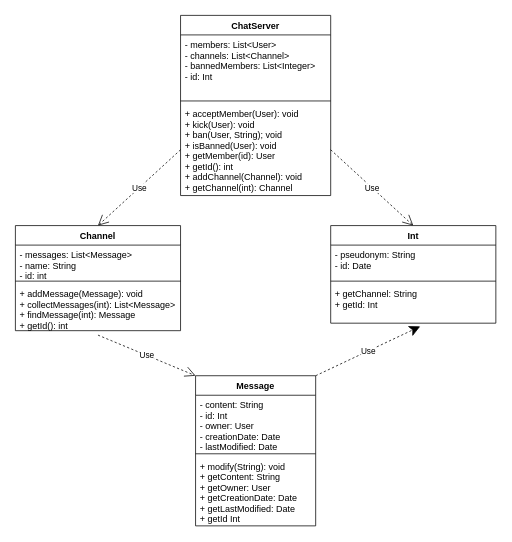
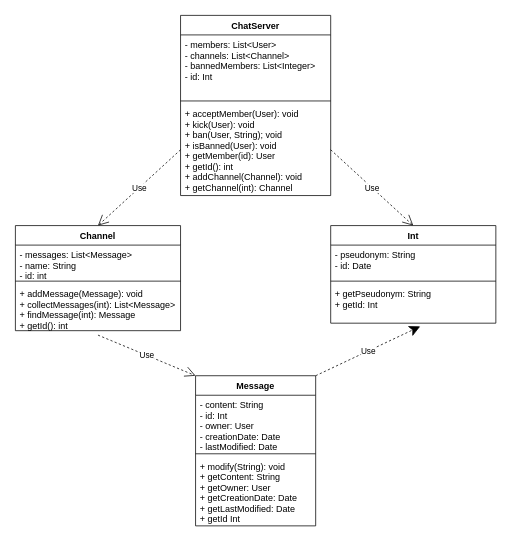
  <mxCell id="0" />
  <mxCell id="1" parent="0" />
  <mxCell id="2" value="Channel" style="swimlane;fontStyle=1;align=center;verticalAlign=top;childLayout=stackLayout;horizontal=1;startSize=26;horizontalStack=0;resizeParent=1;resizeParentMax=0;resizeLast=0;collapsible=1;marginBottom=0;" parent="1" vertex="1"><mxGeometry x="20" y="300" width="220" height="140" as="geometry" /></mxCell>
  <mxCell id="3" value="- messages: List&lt;Message&gt;&#10;- name: String&#10;- id: int&#10;" style="text;strokeColor=none;fillColor=none;align=left;verticalAlign=top;spacingLeft=4;spacingRight=4;overflow=hidden;rotatable=0;points=[[0,0.5],[1,0.5]];portConstraint=eastwest;" parent="2" vertex="1"><mxGeometry y="26" width="220" height="44" as="geometry" /></mxCell>
  <mxCell id="4" value="" style="line;strokeWidth=1;fillColor=none;align=left;verticalAlign=middle;spacingTop=-1;spacingLeft=3;spacingRight=3;rotatable=0;labelPosition=right;points=[];portConstraint=eastwest;" parent="2" vertex="1"><mxGeometry y="70" width="220" height="8" as="geometry" /></mxCell>
  <mxCell id="5" value="+ addMessage(Message): void&#10;+ collectMessages(int): List&lt;Message&gt;&#10;+ findMessage(int): Message&#10;+ getId(): int" style="text;strokeColor=none;fillColor=none;align=left;verticalAlign=top;spacingLeft=4;spacingRight=4;overflow=hidden;rotatable=0;points=[[0,0.5],[1,0.5]];portConstraint=eastwest;" parent="2" vertex="1"><mxGeometry y="78" width="220" height="62" as="geometry" /></mxCell>
  <mxCell id="6" value="Message" style="swimlane;fontStyle=1;align=center;verticalAlign=top;childLayout=stackLayout;horizontal=1;startSize=26;horizontalStack=0;resizeParent=1;resizeParentMax=0;resizeLast=0;collapsible=1;marginBottom=0;" parent="1" vertex="1"><mxGeometry x="260" y="500" width="160" height="200" as="geometry" /></mxCell>
  <mxCell id="7" value="- content: String&#10;- id: Int&#10;- owner: User&#10;- creationDate: Date&#10;- lastModified: Date&#10;" style="text;strokeColor=none;fillColor=none;align=left;verticalAlign=top;spacingLeft=4;spacingRight=4;overflow=hidden;rotatable=0;points=[[0,0.5],[1,0.5]];portConstraint=eastwest;" parent="6" vertex="1"><mxGeometry y="26" width="160" height="74" as="geometry" /></mxCell>
  <mxCell id="8" value="" style="line;strokeWidth=1;fillColor=none;align=left;verticalAlign=middle;spacingTop=-1;spacingLeft=3;spacingRight=3;rotatable=0;labelPosition=right;points=[];portConstraint=eastwest;" parent="6" vertex="1"><mxGeometry y="100" width="160" height="8" as="geometry" /></mxCell>
  <mxCell id="9" value="+ modify(String): void&#10;+ getContent: String&#10;+ getOwner: User&#10;+ getCreationDate: Date&#10;+ getLastModified: Date&#10;+ getId Int" style="text;strokeColor=none;fillColor=none;align=left;verticalAlign=top;spacingLeft=4;spacingRight=4;overflow=hidden;rotatable=0;points=[[0,0.5],[1,0.5]];portConstraint=eastwest;" parent="6" vertex="1"><mxGeometry y="108" width="160" height="92" as="geometry" /></mxCell>
  <mxCell id="10" value="Use" style="endArrow=open;endSize=12;dashed=1;html=1;exitX=0.5;exitY=1.095;exitDx=0;exitDy=0;exitPerimeter=0;entryX=0;entryY=0;entryDx=0;entryDy=0;" parent="1" source="5" target="6" edge="1"><mxGeometry width="160" relative="1" as="geometry"><mxPoint x="180" y="690" as="sourcePoint" /><mxPoint x="340" y="690" as="targetPoint" /></mxGeometry></mxCell>
  <mxCell id="11" value="ChatServer" style="swimlane;fontStyle=1;align=center;verticalAlign=top;childLayout=stackLayout;horizontal=1;startSize=26;horizontalStack=0;resizeParent=1;resizeParentMax=0;resizeLast=0;collapsible=1;marginBottom=0;" parent="1" vertex="1"><mxGeometry x="240" y="20" width="200" height="240" as="geometry" /></mxCell>
  <mxCell id="12" value="- members: List&lt;User&gt;&#10;- channels: List&lt;Channel&gt;&#10;- bannedMembers: List&lt;Integer&gt;&#10;- id: Int" style="text;strokeColor=none;fillColor=none;align=left;verticalAlign=top;spacingLeft=4;spacingRight=4;overflow=hidden;rotatable=0;points=[[0,0.5],[1,0.5]];portConstraint=eastwest;" parent="11" vertex="1"><mxGeometry y="26" width="200" height="84" as="geometry" /></mxCell>
  <mxCell id="13" value="" style="line;strokeWidth=1;fillColor=none;align=left;verticalAlign=middle;spacingTop=-1;spacingLeft=3;spacingRight=3;rotatable=0;labelPosition=right;points=[];portConstraint=eastwest;" parent="11" vertex="1"><mxGeometry y="110" width="200" height="8" as="geometry" /></mxCell>
  <mxCell id="14" value="+ acceptMember(User): void&#10;+ kick(User): void&#10;+ ban(User, String); void&#10;+ isBanned(User): void&#10;+ getMember(id): User&#10;+ getId(): int&#10;+ addChannel(Channel): void&#10;+ getChannel(int): Channel" style="text;strokeColor=none;fillColor=none;align=left;verticalAlign=top;spacingLeft=4;spacingRight=4;overflow=hidden;rotatable=0;points=[[0,0.5],[1,0.5]];portConstraint=eastwest;" parent="11" vertex="1"><mxGeometry y="118" width="200" height="122" as="geometry" /></mxCell>
  <mxCell id="15" value="Int" style="swimlane;fontStyle=1;align=center;verticalAlign=top;childLayout=stackLayout;horizontal=1;startSize=26;horizontalStack=0;resizeParent=1;resizeParentMax=0;resizeLast=0;collapsible=1;marginBottom=0;" parent="1" vertex="1"><mxGeometry x="440" y="300" width="220" height="130" as="geometry" /></mxCell>
  <mxCell id="16" value="- pseudonym: String&#10;- id: Date&#10;" style="text;strokeColor=none;fillColor=none;align=left;verticalAlign=top;spacingLeft=4;spacingRight=4;overflow=hidden;rotatable=0;points=[[0,0.5],[1,0.5]];portConstraint=eastwest;" parent="15" vertex="1"><mxGeometry y="26" width="220" height="44" as="geometry" /></mxCell>
  <mxCell id="17" value="" style="line;strokeWidth=1;fillColor=none;align=left;verticalAlign=middle;spacingTop=-1;spacingLeft=3;spacingRight=3;rotatable=0;labelPosition=right;points=[];portConstraint=eastwest;" parent="15" vertex="1"><mxGeometry y="70" width="220" height="8" as="geometry" /></mxCell>
- <mxCell id="18" value="+ getChannel: String&#10;+ getId: Int" style="text;strokeColor=none;fillColor=none;align=left;verticalAlign=top;spacingLeft=4;spacingRight=4;overflow=hidden;rotatable=0;points=[[0,0.5],[1,0.5]];portConstraint=eastwest;" parent="15" vertex="1"><mxGeometry y="78" width="220" height="52" as="geometry" /></mxCell>
+ <mxCell id="18" value="+ getPseudonym: String&#10;+ getId: Int" style="text;strokeColor=none;fillColor=none;align=left;verticalAlign=top;spacingLeft=4;spacingRight=4;overflow=hidden;rotatable=0;points=[[0,0.5],[1,0.5]];portConstraint=eastwest;" parent="15" vertex="1"><mxGeometry y="78" width="220" height="52" as="geometry" /></mxCell>
  <mxCell id="19" value="Use" style="endArrow=open;endSize=12;dashed=1;html=1;exitX=0;exitY=0.5;exitDx=0;exitDy=0;entryX=0.5;entryY=0;entryDx=0;entryDy=0;" parent="1" source="14" target="2" edge="1"><mxGeometry width="160" relative="1" as="geometry"><mxPoint x="120" y="444.94" as="sourcePoint" /><mxPoint x="120" y="500" as="targetPoint" /></mxGeometry></mxCell>
  <mxCell id="20" value="Use" style="endArrow=open;endSize=12;dashed=1;html=1;exitX=1;exitY=0.5;exitDx=0;exitDy=0;entryX=0.5;entryY=0;entryDx=0;entryDy=0;" parent="1" source="14" target="15" edge="1"><mxGeometry width="160" relative="1" as="geometry"><mxPoint x="290" y="139" as="sourcePoint" /><mxPoint x="540" y="290" as="targetPoint" /></mxGeometry></mxCell>
  <mxCell id="21" value="Use" style="endArrow=classic;endSize=12;dashed=1;html=1;exitX=1;exitY=0;exitDx=0;exitDy=0;entryX=0.542;entryY=1.083;entryDx=0;entryDy=0;entryPerimeter=0;" parent="1" source="6" target="18" edge="1"><mxGeometry width="160" relative="1" as="geometry"><mxPoint x="120" y="444.94" as="sourcePoint" /><mxPoint x="250" y="550" as="targetPoint" /></mxGeometry></mxCell>
